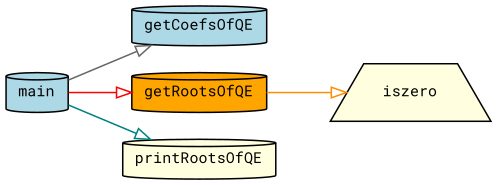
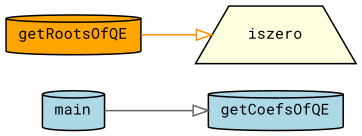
  digraph {
    fontname="Roboto Mono"
    rankdir=LR
    node [color=black fillcolor=lightblue fontname="Roboto Mono" fontsize=10 shape=cylinder style=filled]
    edge [arrowhead=onormal fontname="Roboto Mono" fontsize=10 labelfontname=Helvetica labelfontsize=10 style=solid]
    n1 [fontcolor=black height=0.2 label=main width=0.4]
    n2 [height=0.2 label=getCoefsOfQE width=0.4]
    n3 [fillcolor=orange height=0.2 label=getRootsOfQE width=0.4]
-   n4 [fillcolor=lightyellow height=0.2 label=printRootsOfQE width=0.4]
    n5 [fillcolor=lightyellow height=0.2 label=iszero shape=trapezium width=0.4]
    n1 -> n2 [color=gray40]
-   n1 -> n3 [color=red]
-   n1 -> n4 [color=teal]
    n3 -> n5 [color=darkorange]
  }
